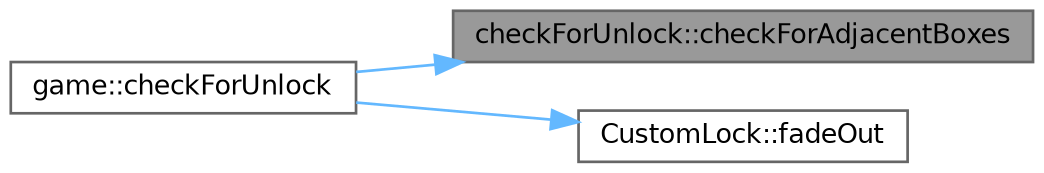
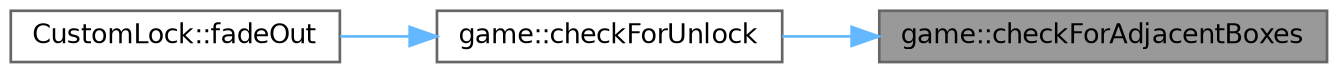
  digraph {
    rankdir=LR
    node [color=grey40 fillcolor=white fontname=Helvetica fontsize=10 shape=box style=filled]
    edge [color=steelblue1 fontname=Helvetica fontsize=10 labelfontname=Helvetica labelfontsize=10 style=solid]
-   n1 [color=gray40 fillcolor=grey60 fontcolor=black height=0.2 label="checkForUnlock::checkForAdjacentBoxes" width=0.4]
+   n1 [color=gray40 fillcolor=grey60 fontcolor=black height=0.2 label="game::checkForAdjacentBoxes" width=0.4]
    n2 [height=0.2 label="game::checkForUnlock" width=0.4]
    n3 [height=0.2 label="CustomLock::fadeOut" width=0.4]
    n2 -> n1
-   n2 -> n3
+   n3 -> n2
  }
